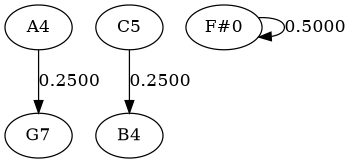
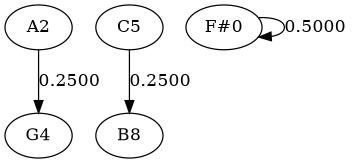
  strict graph {
    edge [arrowtype=normal dir=forward]
-   A4 [height=0.5 width=0.75]
-   G4 [height=0.5 width=0.75 label=G7]
+   A4 [height=0.5 width=0.75 label=A2]
+   G4 [height=0.5 width=0.75]
    C5 [height=0.5 width=0.75]
-   B4 [height=0.5 width=0.75]
+   B4 [height=0.5 width=0.75 label=B8]
    n5 [height=0.5 label="F#0" width=0.75]
    A4 -- G4 [label=0.2500]
    C5 -- B4 [label=0.2500]
    n5 -- n5 [label=0.5000]
  }
